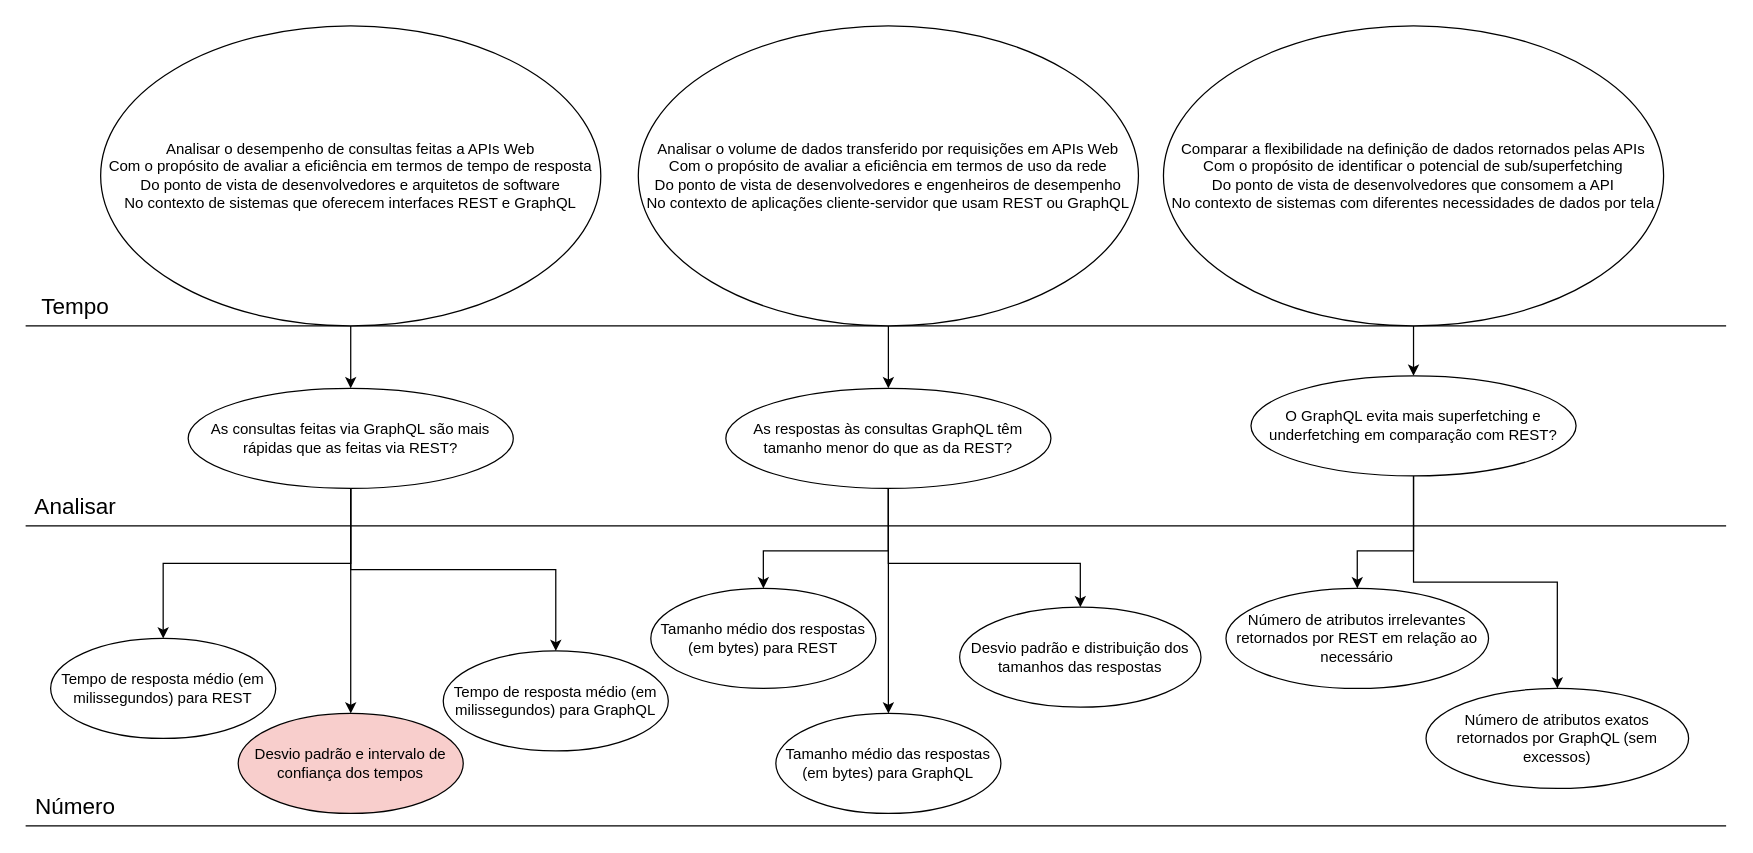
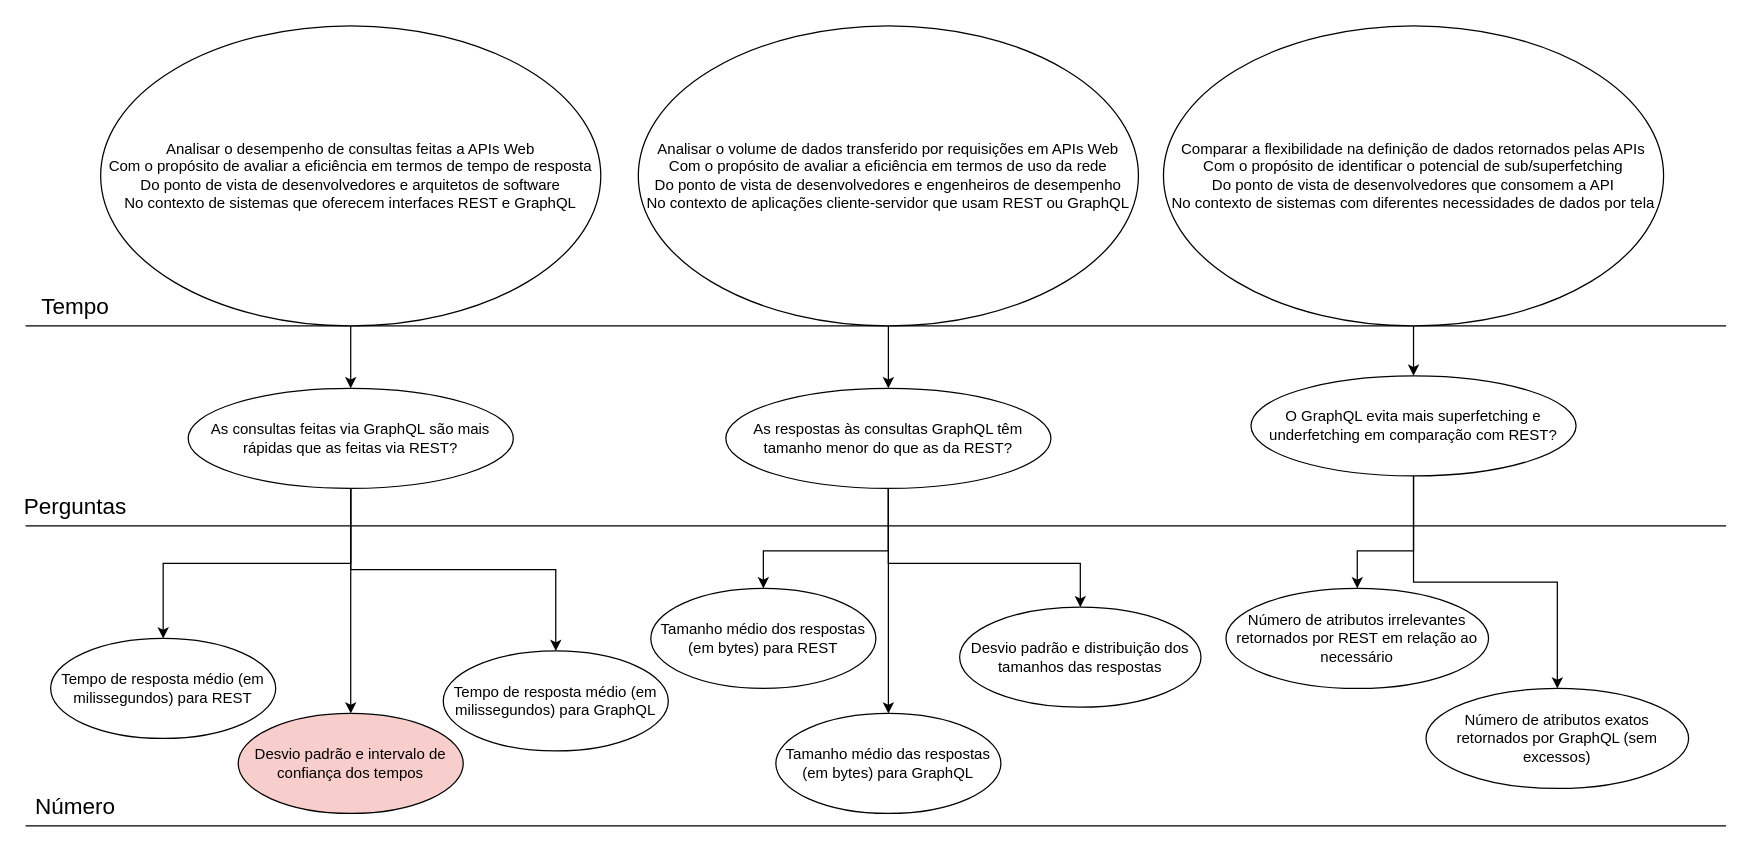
  <mxCell id="0" />
  <mxCell id="1" parent="0" />
  <mxCell id="2" value="" style="endArrow=none;html=1;rounded=0;exitX=0.25;exitY=1;exitDx=0;exitDy=0;" edge="1" parent="1"><mxGeometry width="50" height="50" relative="1" as="geometry"><mxPoint x="20" y="260" as="sourcePoint" /><mxPoint x="1380" y="260" as="targetPoint" /></mxGeometry></mxCell>
  <mxCell id="3" value="&lt;font style=&quot;font-size: 18px;&quot;&gt;Tempo&lt;/font&gt;" style="text;html=1;align=center;verticalAlign=middle;whiteSpace=wrap;rounded=0;" vertex="1" parent="1"><mxGeometry x="20" y="230" width="80" height="30" as="geometry" /></mxCell>
  <mxCell id="4" style="edgeStyle=orthogonalEdgeStyle;rounded=0;orthogonalLoop=1;jettySize=auto;html=1;" edge="1" parent="1" source="5" target="9"><mxGeometry relative="1" as="geometry" /></mxCell>
  <mxCell id="5" value="&lt;div&gt;Analisar o desempenho de consultas feitas a APIs Web&lt;/div&gt;&lt;div&gt;Com o propósito de avaliar a eficiência em termos de tempo de resposta&lt;/div&gt;&lt;div&gt;Do ponto de vista de desenvolvedores e arquitetos de software&lt;/div&gt;&lt;div&gt;No contexto de sistemas que oferecem interfaces REST e GraphQL&lt;/div&gt;" style="ellipse;whiteSpace=wrap;html=1;" vertex="1" parent="1"><mxGeometry x="80" y="20" width="400" height="240" as="geometry" /></mxCell>
  <mxCell id="6" style="edgeStyle=orthogonalEdgeStyle;rounded=0;orthogonalLoop=1;jettySize=auto;html=1;entryX=0.5;entryY=0;entryDx=0;entryDy=0;" edge="1" parent="1" source="9" target="10"><mxGeometry relative="1" as="geometry"><Array as="points"><mxPoint x="280" y="450" /><mxPoint x="130" y="450" /></Array></mxGeometry></mxCell>
  <mxCell id="7" style="edgeStyle=orthogonalEdgeStyle;rounded=0;orthogonalLoop=1;jettySize=auto;html=1;" edge="1" parent="1" source="9" target="11"><mxGeometry relative="1" as="geometry" /></mxCell>
  <mxCell id="8" style="edgeStyle=orthogonalEdgeStyle;rounded=0;orthogonalLoop=1;jettySize=auto;html=1;" edge="1" parent="1" source="9" target="12"><mxGeometry relative="1" as="geometry" /></mxCell>
  <mxCell id="9" value="As consultas feitas&amp;nbsp;&lt;span style=&quot;background-color: transparent; color: light-dark(rgb(0, 0, 0), rgb(255, 255, 255));&quot;&gt;via GraphQL&amp;nbsp;&lt;/span&gt;&lt;span style=&quot;background-color: transparent; color: light-dark(rgb(0, 0, 0), rgb(255, 255, 255));&quot;&gt;são mais rápidas&amp;nbsp;&lt;/span&gt;&lt;span style=&quot;background-color: transparent; color: light-dark(rgb(0, 0, 0), rgb(255, 255, 255));&quot;&gt;que as feitas via REST?&lt;/span&gt;" style="ellipse;whiteSpace=wrap;html=1;" vertex="1" parent="1"><mxGeometry x="150" y="310" width="260" height="80" as="geometry" /></mxCell>
  <mxCell id="10" value="Tempo de resposta médio (em milissegundos) para REST" style="ellipse;whiteSpace=wrap;html=1;" vertex="1" parent="1"><mxGeometry x="40" y="510" width="180" height="80" as="geometry" /></mxCell>
  <mxCell id="11" value="Tempo de resposta médio (em milissegundos) para GraphQL" style="ellipse;whiteSpace=wrap;html=1;" vertex="1" parent="1"><mxGeometry x="354" y="520" width="180" height="80" as="geometry" /></mxCell>
  <mxCell id="12" value="Desvio padrão e intervalo de confiança dos tempos" style="ellipse;whiteSpace=wrap;html=1;fillColor=#f8cecc;" vertex="1" parent="1"><mxGeometry x="190" y="570" width="180" height="80" as="geometry" /></mxCell>
  <mxCell id="13" style="edgeStyle=orthogonalEdgeStyle;rounded=0;orthogonalLoop=1;jettySize=auto;html=1;" edge="1" parent="1" source="14" target="22"><mxGeometry relative="1" as="geometry"><Array as="points"><mxPoint x="710" y="270" /><mxPoint x="710" y="270" /></Array></mxGeometry></mxCell>
  <mxCell id="14" value="&lt;div&gt;Analisar o volume de dados transferido por requisições em APIs Web&lt;/div&gt;&lt;div&gt;Com o propósito de avaliar a eficiência em termos de uso da rede&lt;/div&gt;&lt;div&gt;Do ponto de vista de desenvolvedores e engenheiros de desempenho&lt;/div&gt;&lt;div&gt;No contexto de aplicações cliente-servidor que usam REST ou GraphQL&lt;/div&gt;" style="ellipse;whiteSpace=wrap;html=1;" vertex="1" parent="1"><mxGeometry x="510" y="20" width="400" height="240" as="geometry" /></mxCell>
  <mxCell id="15" value="" style="endArrow=none;html=1;rounded=0;exitX=0.25;exitY=1;exitDx=0;exitDy=0;" edge="1" parent="1"><mxGeometry width="50" height="50" relative="1" as="geometry"><mxPoint x="20" y="420" as="sourcePoint" /><mxPoint x="1380" y="420" as="targetPoint" /></mxGeometry></mxCell>
- <mxCell id="16" value="&lt;span style=&quot;font-size: 18px;&quot;&gt;Analisar&lt;/span&gt;" style="text;html=1;align=center;verticalAlign=middle;whiteSpace=wrap;rounded=0;" vertex="1" parent="1"><mxGeometry x="20" y="390" width="80" height="30" as="geometry" /></mxCell>
+ <mxCell id="16" value="&lt;span style=&quot;font-size: 18px;&quot;&gt;Perguntas&lt;/span&gt;" style="text;html=1;align=center;verticalAlign=middle;whiteSpace=wrap;rounded=0;" vertex="1" parent="1"><mxGeometry x="20" y="390" width="80" height="30" as="geometry" /></mxCell>
  <mxCell id="17" value="" style="endArrow=none;html=1;rounded=0;exitX=0.25;exitY=1;exitDx=0;exitDy=0;" edge="1" parent="1"><mxGeometry width="50" height="50" relative="1" as="geometry"><mxPoint x="20" y="660" as="sourcePoint" /><mxPoint x="1380" y="660" as="targetPoint" /></mxGeometry></mxCell>
  <mxCell id="18" value="&lt;span style=&quot;font-size: 18px;&quot;&gt;Número&lt;/span&gt;" style="text;html=1;align=center;verticalAlign=middle;whiteSpace=wrap;rounded=0;" vertex="1" parent="1"><mxGeometry x="20" y="630" width="80" height="30" as="geometry" /></mxCell>
  <mxCell id="19" style="edgeStyle=orthogonalEdgeStyle;rounded=0;orthogonalLoop=1;jettySize=auto;html=1;" edge="1" parent="1" source="22" target="23"><mxGeometry relative="1" as="geometry"><Array as="points"><mxPoint x="710" y="440" /><mxPoint x="610" y="440" /></Array></mxGeometry></mxCell>
  <mxCell id="20" style="edgeStyle=orthogonalEdgeStyle;rounded=0;orthogonalLoop=1;jettySize=auto;html=1;" edge="1" parent="1" source="22" target="24"><mxGeometry relative="1" as="geometry"><Array as="points"><mxPoint x="710" y="440" /><mxPoint x="710" y="440" /></Array></mxGeometry></mxCell>
  <mxCell id="21" style="edgeStyle=orthogonalEdgeStyle;rounded=0;orthogonalLoop=1;jettySize=auto;html=1;entryX=0.5;entryY=0;entryDx=0;entryDy=0;" edge="1" parent="1" source="22" target="25"><mxGeometry relative="1" as="geometry"><Array as="points"><mxPoint x="710" y="450" /><mxPoint x="864" y="450" /></Array></mxGeometry></mxCell>
  <mxCell id="22" value="As respostas às consultas GraphQL têm tamanho menor do que as da REST?" style="ellipse;whiteSpace=wrap;html=1;" vertex="1" parent="1"><mxGeometry x="580" y="310" width="260" height="80" as="geometry" /></mxCell>
  <mxCell id="23" value="Tamanho médio dos respostas (em bytes) para REST" style="ellipse;whiteSpace=wrap;html=1;" vertex="1" parent="1"><mxGeometry x="520" y="470" width="180" height="80" as="geometry" /></mxCell>
  <mxCell id="24" value="Tamanho médio das respostas (em bytes) para GraphQL" style="ellipse;whiteSpace=wrap;html=1;" vertex="1" parent="1"><mxGeometry x="620" y="570" width="180" height="80" as="geometry" /></mxCell>
  <mxCell id="25" value="Desvio padrão e distribuição dos tamanhos das respostas" style="ellipse;whiteSpace=wrap;html=1;" vertex="1" parent="1"><mxGeometry x="767" y="485" width="193" height="80" as="geometry" /></mxCell>
  <mxCell id="26" style="edgeStyle=orthogonalEdgeStyle;rounded=0;orthogonalLoop=1;jettySize=auto;html=1;" edge="1" parent="1" source="27" target="30"><mxGeometry relative="1" as="geometry" /></mxCell>
  <mxCell id="27" value="&lt;div&gt;Comparar a flexibilidade na definição de dados retornados pelas APIs&lt;/div&gt;&lt;div&gt;Com o propósito de identificar o potencial de sub/superfetching&lt;/div&gt;&lt;div&gt;Do ponto de vista de desenvolvedores que consomem a API&lt;/div&gt;&lt;div&gt;No contexto de sistemas com diferentes necessidades de dados por tela&lt;/div&gt;" style="ellipse;whiteSpace=wrap;html=1;" vertex="1" parent="1"><mxGeometry x="930" y="20" width="400" height="240" as="geometry" /></mxCell>
  <mxCell id="28" style="edgeStyle=orthogonalEdgeStyle;rounded=0;orthogonalLoop=1;jettySize=auto;html=1;entryX=0.5;entryY=0;entryDx=0;entryDy=0;" edge="1" parent="1" source="30" target="31"><mxGeometry relative="1" as="geometry"><Array as="points"><mxPoint x="1130" y="440" /><mxPoint x="1085" y="440" /></Array></mxGeometry></mxCell>
  <mxCell id="29" style="edgeStyle=orthogonalEdgeStyle;rounded=0;orthogonalLoop=1;jettySize=auto;html=1;" edge="1" parent="1" source="30" target="32"><mxGeometry relative="1" as="geometry" /></mxCell>
  <mxCell id="30" value="O GraphQL evita mais superfetching e underfetching em comparação com REST?" style="ellipse;whiteSpace=wrap;html=1;" vertex="1" parent="1"><mxGeometry x="1000" y="300" width="260" height="80" as="geometry" /></mxCell>
  <mxCell id="31" value="Número de atributos irrelevantes retornados por REST em relação ao necessário" style="ellipse;whiteSpace=wrap;html=1;" vertex="1" parent="1"><mxGeometry x="980" y="470" width="210" height="80" as="geometry" /></mxCell>
  <mxCell id="32" value="&lt;div&gt;Número de atributos exatos retornados por GraphQL (sem excessos)&lt;/div&gt;" style="ellipse;whiteSpace=wrap;html=1;" vertex="1" parent="1"><mxGeometry x="1140" y="550" width="210" height="80" as="geometry" /></mxCell>
